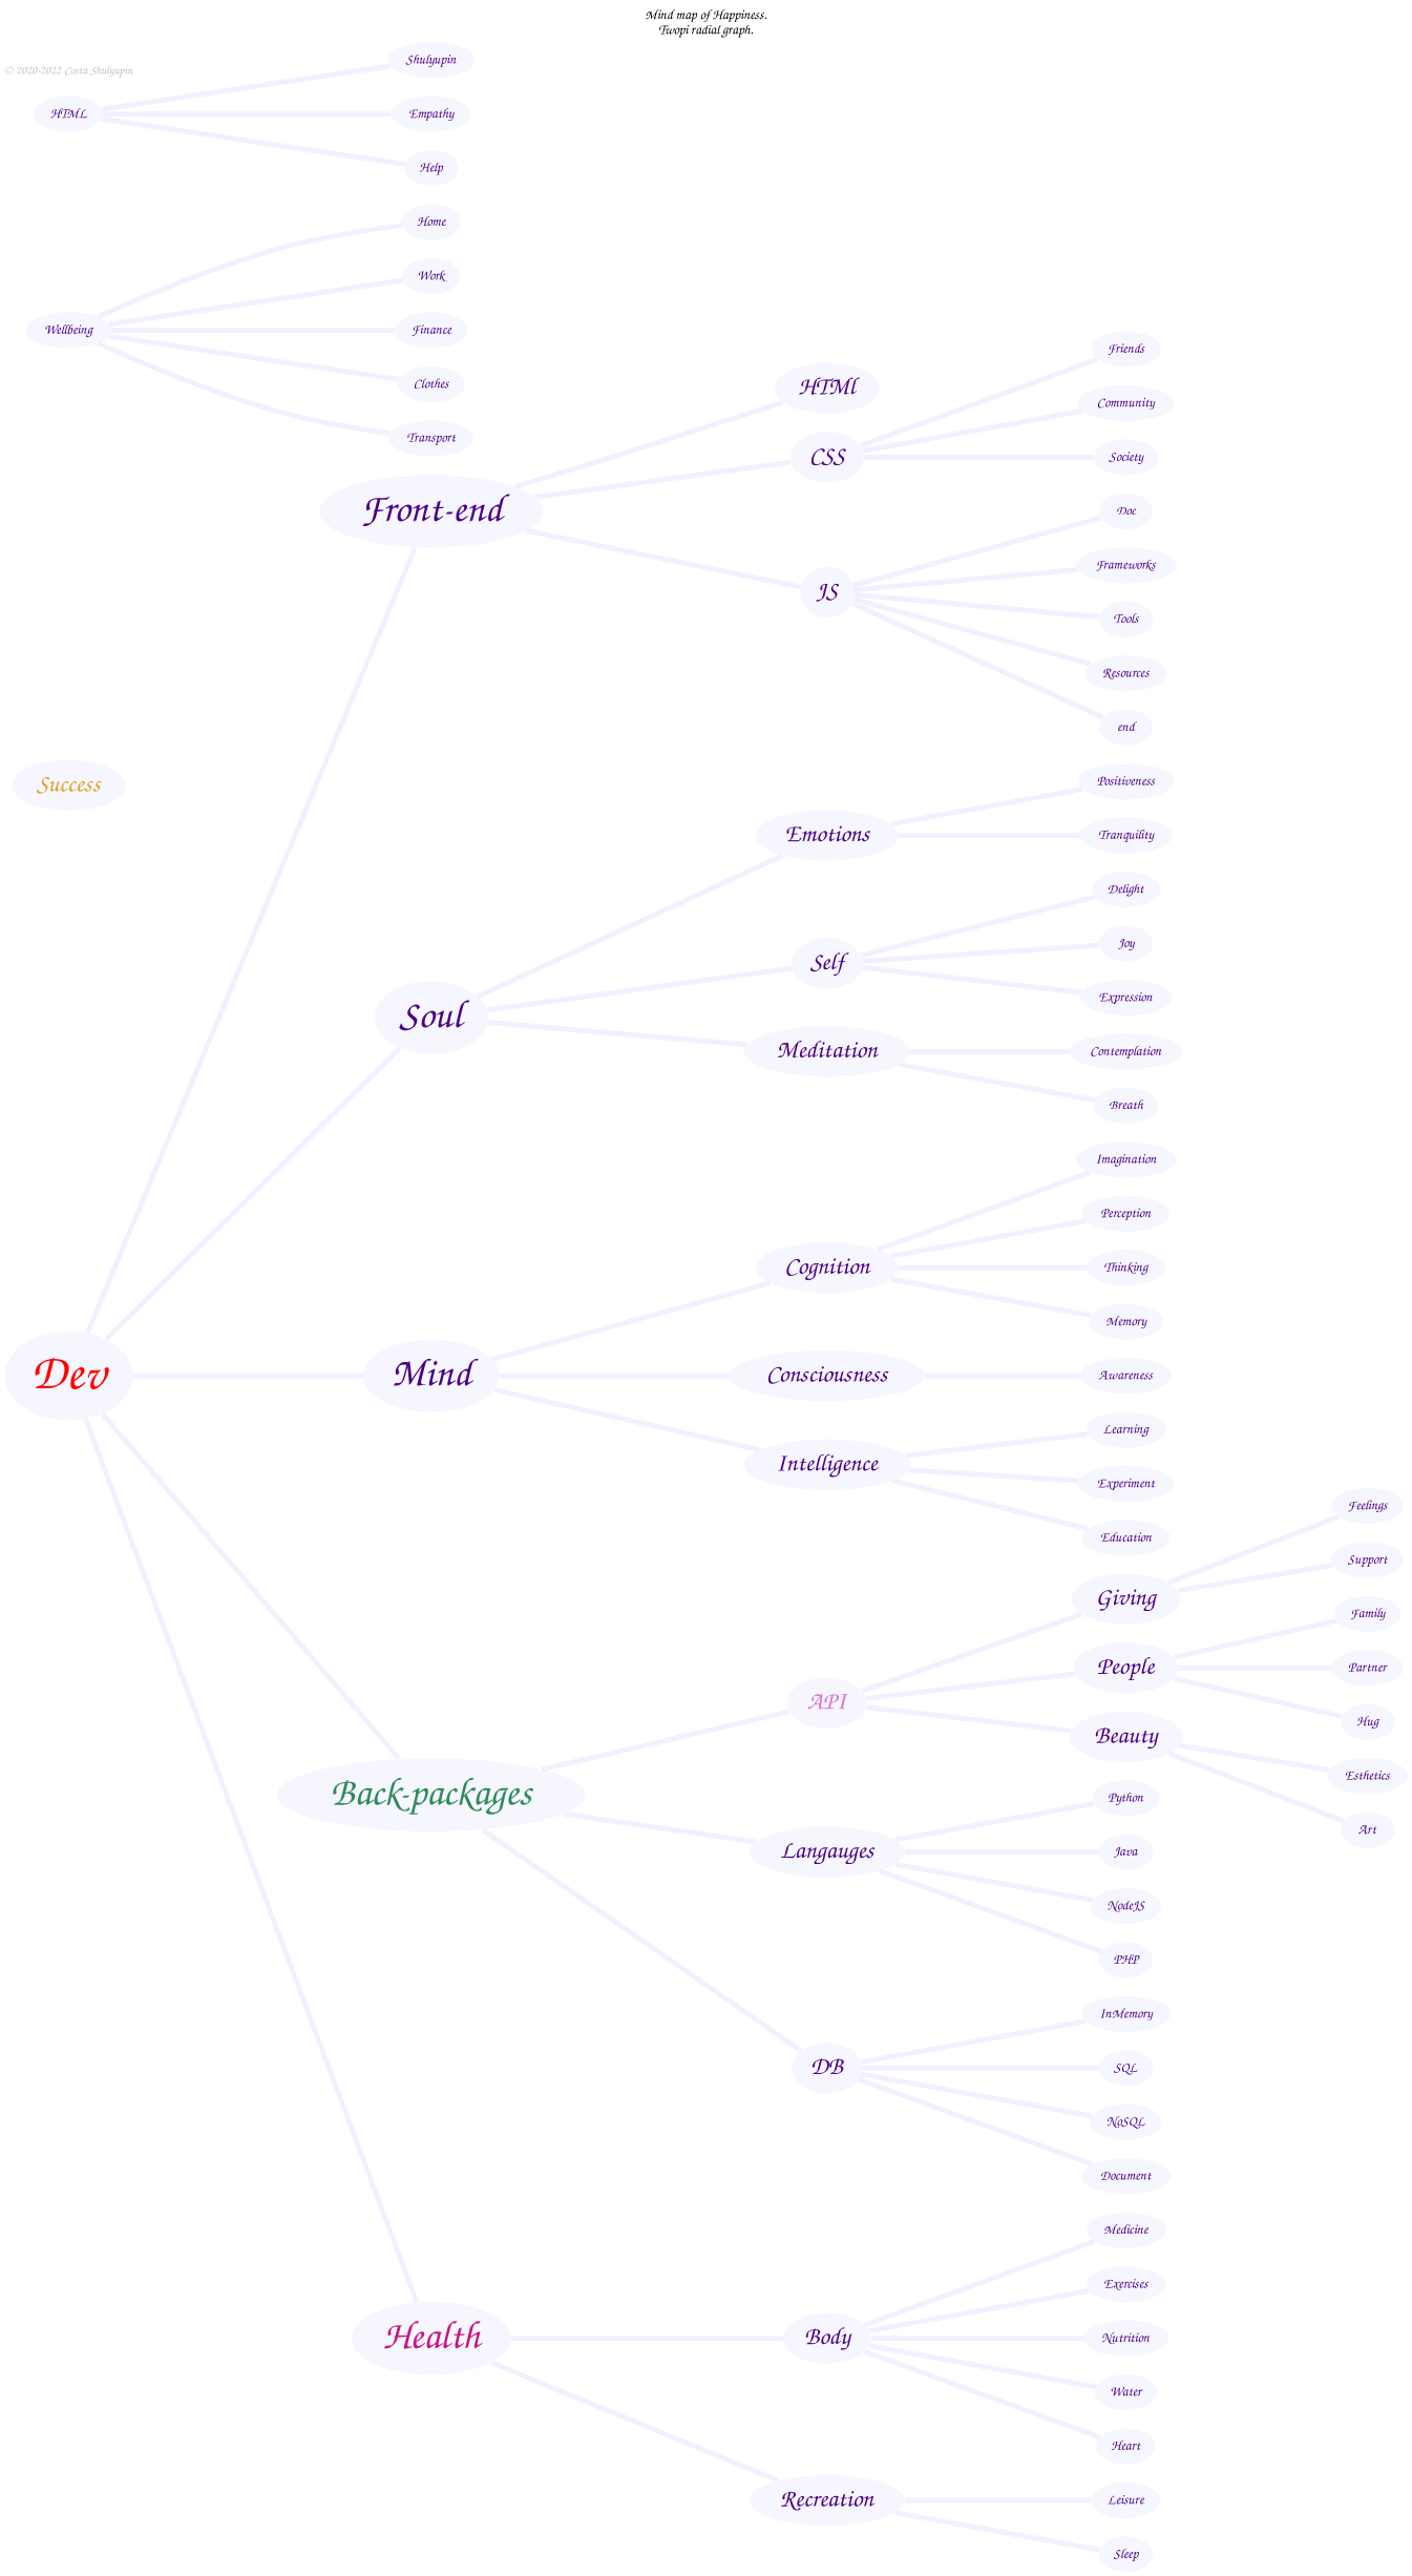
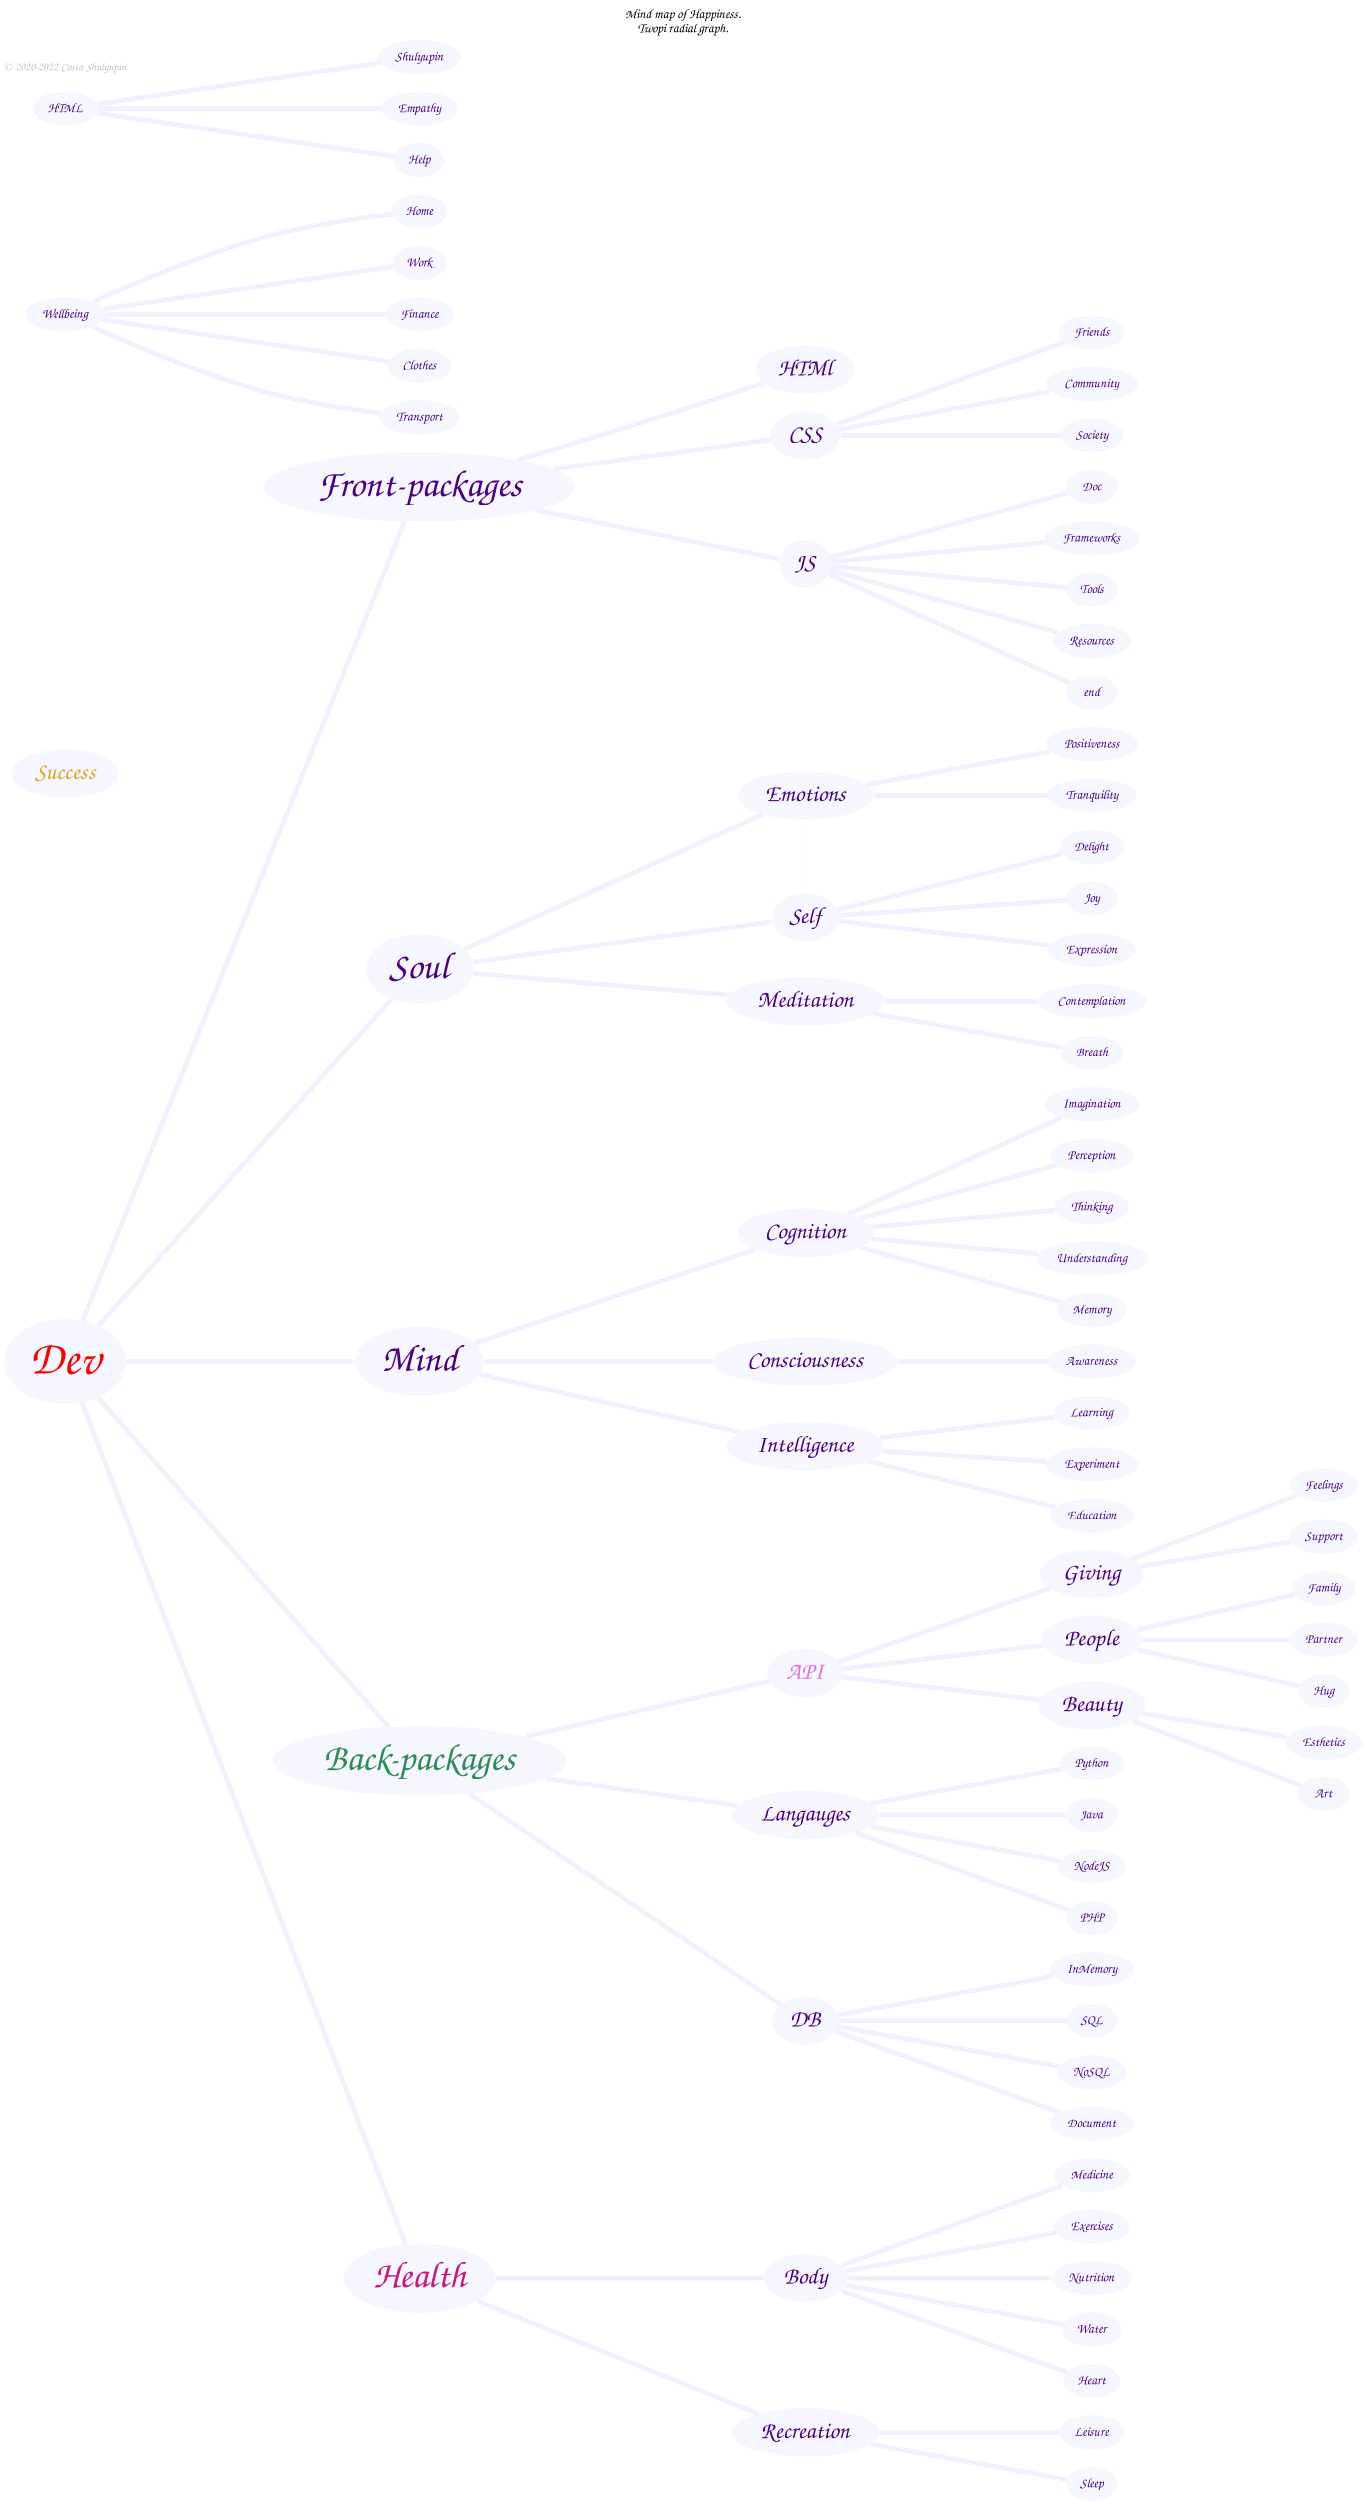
  graph {
    fontname="URW Chancery L, Apple Chancery, Comic Sans MS, cursive"
    label="Mind map of Happiness.\nTwopi radial graph."
    labelloc=t
    rankdir=LR
    ranksep=2
    node [fillcolor="#f0f0ffA0" fontcolor=indigo fontname="URW Chancery L, Apple Chancery, Comic Sans MS, cursive" penwidth=0 style=filled]
    edge [color="#f0f0ff" penwidth=5]
    Dev [fontcolor=red fontsize=50]
-   n2 [fontsize=40 label="Front-end"]
+   n2 [fontsize=40 label="Front-packages"]
    Soul [fontsize=40]
    Mind [fontsize=40]
    n5 [fontcolor=seagreen fontsize=40 label="Back-packages"]
    Health [fontcolor=mediumvioletred fontsize=40]
    HTMl [fontsize=25]
    CSS [fontsize=25]
    JS [fontsize=25]
    Emotions [fontsize=25]
    Self [fontsize=25]
    Meditation [fontsize=25]
    Cognition [fontsize=25]
    Consciousness [fontsize=25]
    Intelligence [fontsize=25]
    API [fontcolor=orchid fontsize=25]
    n17 [fontsize=25 label=Langauges]
    DB [fontsize=25]
    Body [fontsize=25]
    Recreation [fontsize=25]
    Friends
    Community
    Society
    Doc
    Frameworks
    Tools
    Resources
    n28 [label=end]
    Positiveness
    Tranquility
    Delight
    Joy
    Expression
    Contemplation
    Breath
    Imagination
    Perception
    Thinking
+   Understanding
    Memory
    Awareness
    Learning
    Experiment
    Education
    Giving [fontsize=25]
    People [fontsize=25]
    Beauty [fontsize=25]
    Python
    Java
    NodeJS
    PHP
    InMemory
    SQL
    NoSQL
    Document
    Medicine
    Exercises
    Nutrition
    Water
    Heart
    Leisure
    Sleep
    Feelings
    Support
    Family
    Partner
    Hug
    Esthetics
    Art
    Success [fontcolor=goldenrod fontsize=25]
    Wellbeing
    Home
    Work
    Finance
    Clothes
    Transport
    n77 [label=Shulyupin]
    HTML
    Empathy
    Help
    n81 [fontcolor=gray fontsize=12 label="© 2020-2022 Costa Shulyupin" shape=plain style=""]
    Dev -- n2
    Dev -- Soul
    Dev -- Mind
    Dev -- n5
    Dev -- Health
    n2 -- HTMl
    n2 -- CSS
    n2 -- JS
    Soul -- Emotions
    Soul -- Self
    Soul -- Meditation
    Mind -- Cognition
    Mind -- Consciousness
    Mind -- Intelligence
    n5 -- API
    n5 -- n17
    n5 -- DB
    Health -- Body
    Health -- Recreation
    CSS -- Friends
    CSS -- Community
    CSS -- Society
    JS -- Doc
    JS -- Frameworks
    JS -- Tools
    JS -- Resources
    JS -- n28
    Emotions -- Positiveness
    Emotions -- Tranquility
    Self -- Emotions [constraint=false penwidth=1 style=dotted weight=10]
    Self -- Delight
    Self -- Joy
    Self -- Expression
    Meditation -- Contemplation
    Meditation -- Breath
    Cognition -- Imagination
    Cognition -- Perception
    Cognition -- Thinking
+   Cognition -- Understanding
    Cognition -- Memory
    Consciousness -- Awareness
    Intelligence -- Learning
    Intelligence -- Experiment
    Intelligence -- Education
    API -- Giving
    API -- People
    API -- Beauty
    n17 -- Python
    n17 -- Java
    n17 -- NodeJS
    n17 -- PHP
    DB -- InMemory
    DB -- SQL
    DB -- NoSQL
    DB -- Document
    Body -- Medicine
    Body -- Exercises
    Body -- Nutrition
    Body -- Water
    Body -- Heart
    Recreation -- Leisure
    Recreation -- Sleep
    Giving -- Feelings
    Giving -- Support
    People -- Family
    People -- Partner
    People -- Hug
    Beauty -- Esthetics
    Beauty -- Art
    Wellbeing -- Home
    Wellbeing -- Work
    Wellbeing -- Finance
    Wellbeing -- Clothes
    Wellbeing -- Transport
    HTML -- n77
    HTML -- Empathy
    HTML -- Help
  }
